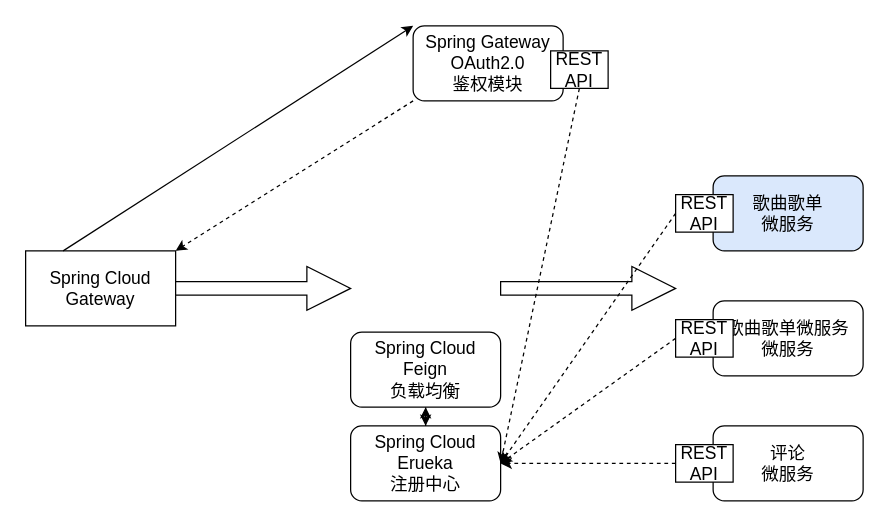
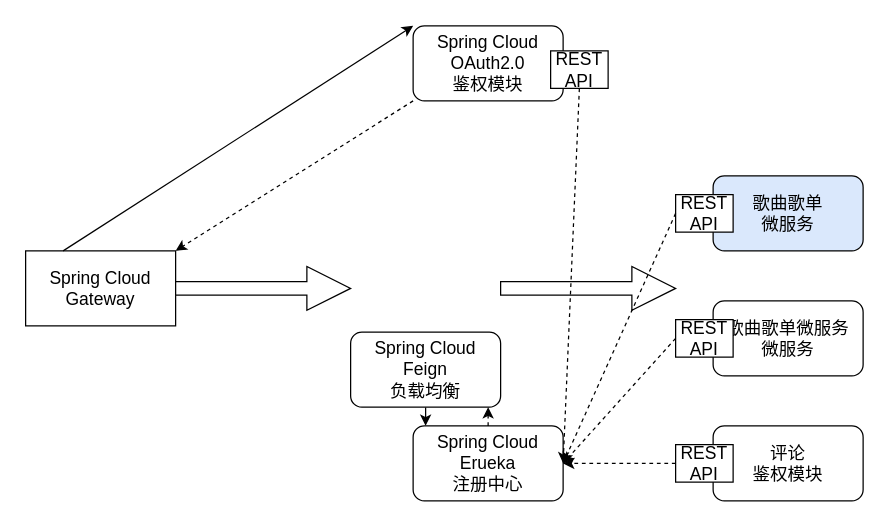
  <mxCell id="0" />
  <mxCell id="1" parent="0" />
  <mxCell id="2" value="Spring Cloud Gateway" style="whiteSpace=wrap;html=1;fontSize=14;rounded=0;" vertex="1" parent="1"><mxGeometry x="20" y="200" width="120" height="60" as="geometry" /></mxCell>
  <mxCell id="3" value="" style="edgeStyle=orthogonalEdgeStyle;rounded=0;orthogonalLoop=1;jettySize=auto;html=1;fontSize=14;" edge="1" parent="1" source="4" target="6"><mxGeometry relative="1" as="geometry"><Array as="points"><mxPoint x="320" y="290" /><mxPoint x="320" y="290" /></Array></mxGeometry></mxCell>
  <mxCell id="4" value="Spring Cloud Feign&lt;br style=&quot;font-size: 14px;&quot;&gt;负载均衡" style="rounded=1;whiteSpace=wrap;html=1;fontSize=14;" vertex="1" parent="1"><mxGeometry x="280" y="265" width="120" height="60" as="geometry" /></mxCell>
  <mxCell id="5" value="" style="edgeStyle=orthogonalEdgeStyle;rounded=0;orthogonalLoop=1;jettySize=auto;html=1;dashed=1;fontSize=14;" edge="1" parent="1" source="6" target="4"><mxGeometry relative="1" as="geometry"><Array as="points"><mxPoint x="360" y="290" /><mxPoint x="360" y="290" /></Array></mxGeometry></mxCell>
- <mxCell id="6" value="Spring Cloud Erueka&lt;br style=&quot;font-size: 14px;&quot;&gt;注册中心" style="rounded=1;whiteSpace=wrap;html=1;fontSize=14;" vertex="1" parent="1"><mxGeometry x="280" y="340" width="120" height="60" as="geometry" /></mxCell>
- <mxCell id="7" value="Spring Gateway OAuth2.0&lt;br style=&quot;font-size: 14px;&quot;&gt;鉴权模块" style="rounded=1;whiteSpace=wrap;html=1;fontSize=14;" vertex="1" parent="1"><mxGeometry x="330" y="20" width="120" height="60" as="geometry" /></mxCell>
+ <mxCell id="6" value="Spring Cloud Erueka&lt;br style=&quot;font-size: 14px;&quot;&gt;注册中心" style="rounded=1;whiteSpace=wrap;html=1;fontSize=14;" vertex="1" parent="1"><mxGeometry x="330" y="340" width="120" height="60" as="geometry" /></mxCell>
+ <mxCell id="7" value="Spring Cloud OAuth2.0&lt;br style=&quot;font-size: 14px;&quot;&gt;鉴权模块" style="rounded=1;whiteSpace=wrap;html=1;fontSize=14;" vertex="1" parent="1"><mxGeometry x="330" y="20" width="120" height="60" as="geometry" /></mxCell>
  <mxCell id="8" value="" style="html=1;shadow=0;dashed=0;align=center;verticalAlign=middle;shape=mxgraph.arrows2.arrow;dy=0.69;dx=35;notch=0;fontSize=14;" vertex="1" parent="1"><mxGeometry x="400" y="212.5" width="140" height="35" as="geometry" /></mxCell>
  <mxCell id="9" value="REST API" style="rounded=0;whiteSpace=wrap;html=1;fontSize=14;" vertex="1" parent="1"><mxGeometry x="440" y="40" width="46" height="30" as="geometry" /></mxCell>
  <mxCell id="10" value="歌曲歌单&lt;br style=&quot;font-size: 14px;&quot;&gt;微服务" style="rounded=1;whiteSpace=wrap;html=1;fontSize=14;fillColor=#dae8fc;" vertex="1" parent="1"><mxGeometry x="570" y="140" width="120" height="60" as="geometry" /></mxCell>
  <mxCell id="11" value="REST API" style="rounded=0;whiteSpace=wrap;html=1;fontSize=14;" vertex="1" parent="1"><mxGeometry x="540" y="155" width="46" height="30" as="geometry" /></mxCell>
  <mxCell id="12" value="歌曲歌单微服务&lt;br style=&quot;font-size: 14px;&quot;&gt;微服务" style="rounded=1;whiteSpace=wrap;html=1;fontSize=14;" vertex="1" parent="1"><mxGeometry x="570" y="240" width="120" height="60" as="geometry" /></mxCell>
  <mxCell id="13" value="REST API" style="rounded=0;whiteSpace=wrap;html=1;fontSize=14;" vertex="1" parent="1"><mxGeometry x="540" y="255" width="46" height="30" as="geometry" /></mxCell>
- <mxCell id="14" value="评论&lt;br style=&quot;font-size: 14px;&quot;&gt;微服务" style="rounded=1;whiteSpace=wrap;html=1;fontSize=14;" vertex="1" parent="1"><mxGeometry x="570" y="340" width="120" height="60" as="geometry" /></mxCell>
+ <mxCell id="14" value="评论&lt;br style=&quot;font-size: 14px;&quot;&gt;鉴权模块" style="rounded=1;whiteSpace=wrap;html=1;fontSize=14;" vertex="1" parent="1"><mxGeometry x="570" y="340" width="120" height="60" as="geometry" /></mxCell>
  <mxCell id="15" value="REST API" style="rounded=0;whiteSpace=wrap;html=1;fontSize=14;" vertex="1" parent="1"><mxGeometry x="540" y="355" width="46" height="30" as="geometry" /></mxCell>
  <mxCell id="16" value="" style="endArrow=classic;html=1;fontSize=14;entryX=0;entryY=0;entryDx=0;entryDy=0;exitX=0.25;exitY=0;exitDx=0;exitDy=0;" edge="1" parent="1" source="2" target="7"><mxGeometry width="50" height="50" relative="1" as="geometry"><mxPoint x="600" y="260" as="sourcePoint" /><mxPoint x="650" y="210" as="targetPoint" /></mxGeometry></mxCell>
  <mxCell id="17" value="" style="html=1;shadow=0;dashed=0;align=center;verticalAlign=middle;shape=mxgraph.arrows2.arrow;dy=0.69;dx=35;notch=0;fontSize=14;" vertex="1" parent="1"><mxGeometry x="140" y="212.5" width="140" height="35" as="geometry" /></mxCell>
  <mxCell id="18" value="" style="endArrow=classic;html=1;fontSize=14;exitX=0;exitY=0.5;exitDx=0;exitDy=0;dashed=1;entryX=1;entryY=0.5;entryDx=0;entryDy=0;" edge="1" parent="1" source="11" target="6"><mxGeometry width="50" height="50" relative="1" as="geometry"><mxPoint x="360" y="110" as="sourcePoint" /><mxPoint x="170" y="230" as="targetPoint" /></mxGeometry></mxCell>
  <mxCell id="19" value="" style="endArrow=classic;html=1;fontSize=14;exitX=0;exitY=0.5;exitDx=0;exitDy=0;dashed=1;entryX=1;entryY=0.5;entryDx=0;entryDy=0;" edge="1" parent="1" source="13" target="6"><mxGeometry width="50" height="50" relative="1" as="geometry"><mxPoint x="370" y="120" as="sourcePoint" /><mxPoint x="180" y="240" as="targetPoint" /></mxGeometry></mxCell>
  <mxCell id="20" value="" style="endArrow=classic;html=1;fontSize=14;exitX=0;exitY=0.5;exitDx=0;exitDy=0;dashed=1;entryX=1;entryY=0.5;entryDx=0;entryDy=0;" edge="1" parent="1" source="15" target="6"><mxGeometry width="50" height="50" relative="1" as="geometry"><mxPoint x="380" y="130" as="sourcePoint" /><mxPoint x="190" y="250" as="targetPoint" /></mxGeometry></mxCell>
  <mxCell id="21" value="" style="endArrow=classic;html=1;fontSize=14;exitX=0.5;exitY=1;exitDx=0;exitDy=0;dashed=1;entryX=1;entryY=0.5;entryDx=0;entryDy=0;" edge="1" parent="1" source="9" target="6"><mxGeometry width="50" height="50" relative="1" as="geometry"><mxPoint x="390" y="140" as="sourcePoint" /><mxPoint x="200" y="260" as="targetPoint" /></mxGeometry></mxCell>
  <mxCell id="22" value="" style="endArrow=classic;html=1;fontSize=14;exitX=0;exitY=1;exitDx=0;exitDy=0;dashed=1;entryX=1;entryY=0;entryDx=0;entryDy=0;" edge="1" parent="1" source="7" target="2"><mxGeometry width="50" height="50" relative="1" as="geometry"><mxPoint x="400" y="150" as="sourcePoint" /><mxPoint x="210" y="270" as="targetPoint" /></mxGeometry></mxCell>
